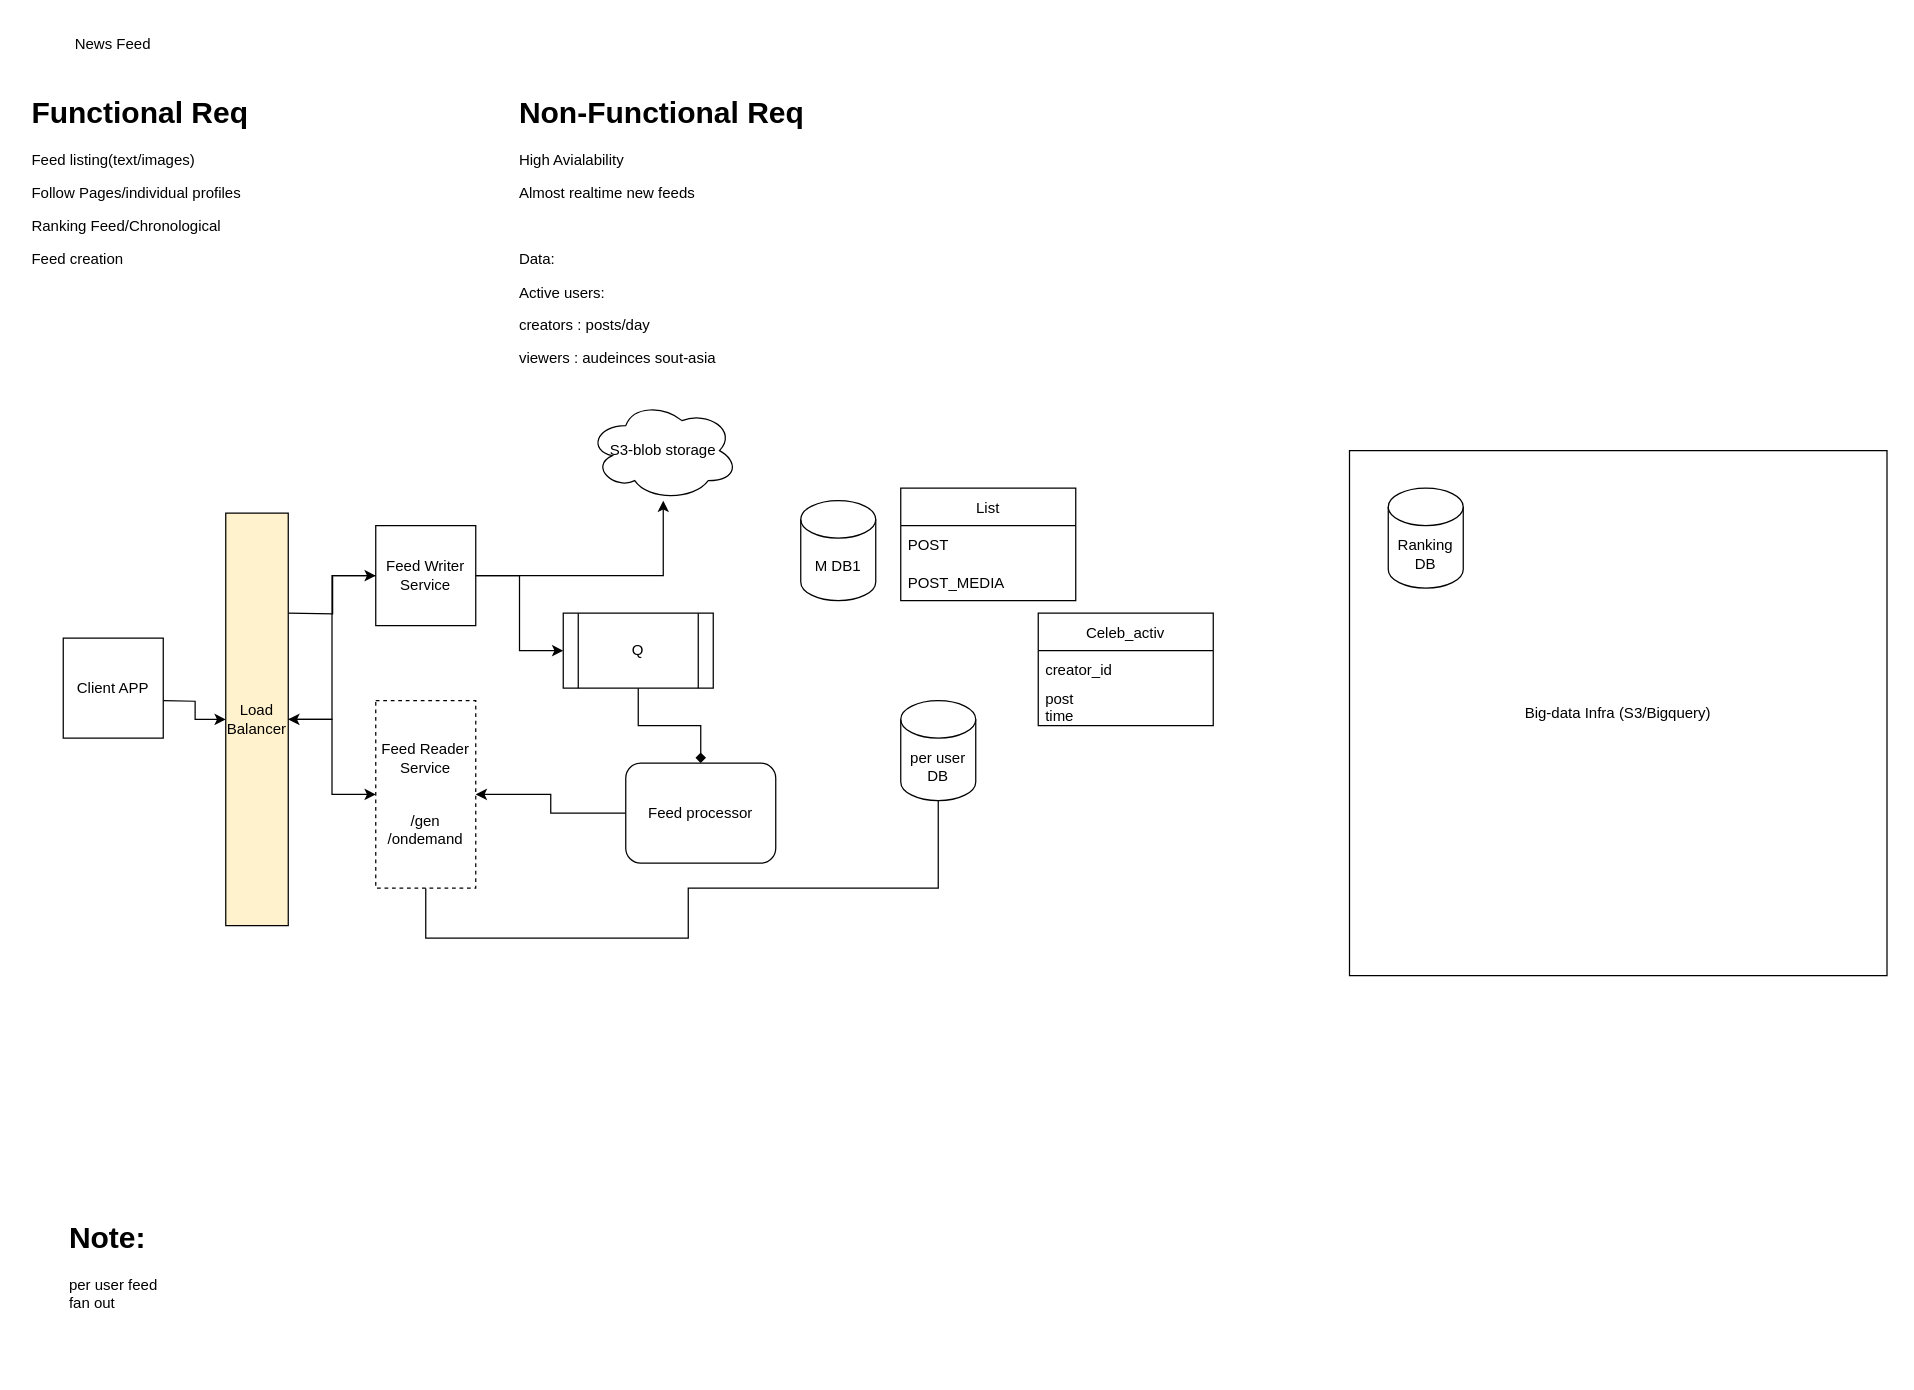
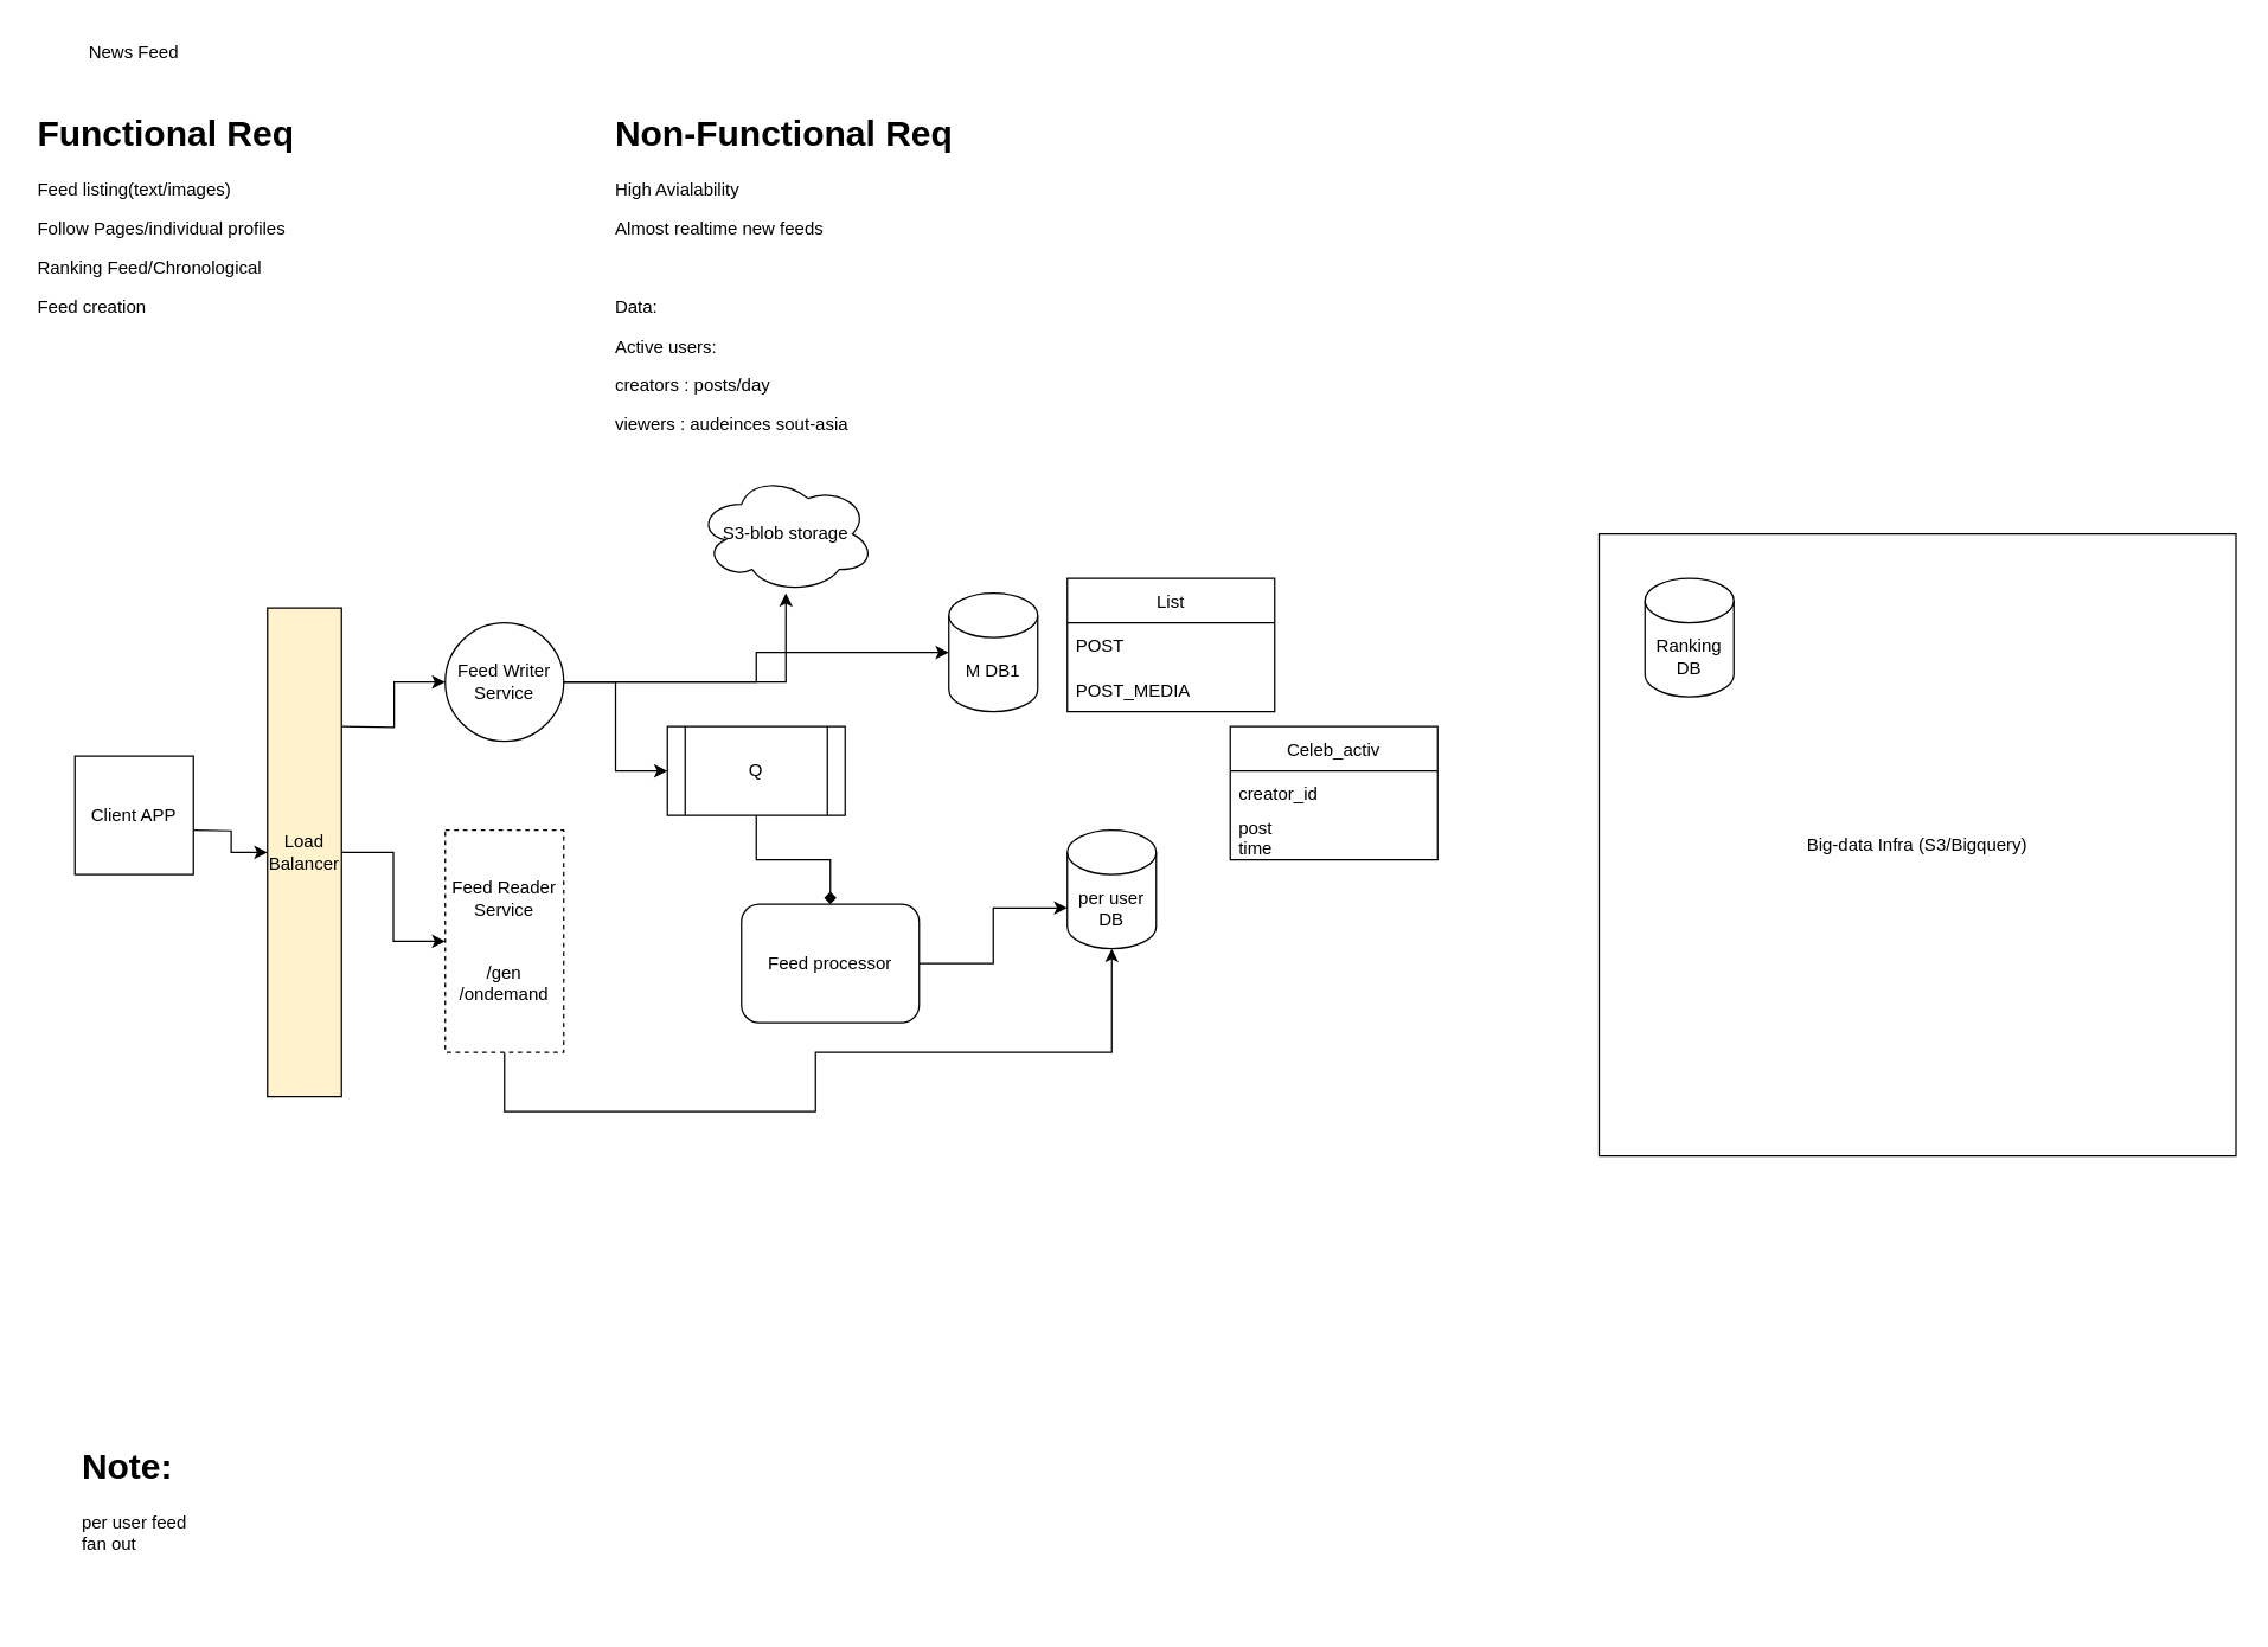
  <mxCell id="0" />
  <mxCell id="1" parent="0" />
  <mxCell id="2" value="News Feed" style="text;html=1;strokeColor=none;fillColor=none;align=center;verticalAlign=middle;whiteSpace=wrap;rounded=0;" vertex="1" parent="1"><mxGeometry x="50" y="20" width="80" height="30" as="geometry" /></mxCell>
  <mxCell id="3" value="&lt;h1&gt;Functional Req&lt;/h1&gt;&lt;p&gt;Feed listing(text/images)&lt;/p&gt;&lt;p&gt;Follow Pages/individual profiles&lt;/p&gt;&lt;p&gt;Ranking Feed/Chronological&lt;/p&gt;&lt;p&gt;Feed creation&lt;/p&gt;&lt;p&gt;&lt;br&gt;&lt;/p&gt;" style="text;html=1;strokeColor=none;fillColor=none;spacing=5;spacingTop=-20;whiteSpace=wrap;overflow=hidden;rounded=0;" vertex="1" parent="1"><mxGeometry x="20" y="70" width="260" height="200" as="geometry" /></mxCell>
  <mxCell id="4" value="&lt;h1&gt;Non-Functional Req&lt;/h1&gt;&lt;p&gt;High Avialability&lt;/p&gt;&lt;p&gt;Almost realtime new feeds&lt;/p&gt;&lt;p&gt;&lt;br&gt;&lt;/p&gt;&lt;p&gt;Data:&lt;/p&gt;&lt;p&gt;Active users:&lt;/p&gt;&lt;p&gt;creators : posts/day&amp;nbsp;&lt;/p&gt;&lt;p&gt;viewers : audeinces sout-asia&lt;/p&gt;&lt;p&gt;&lt;br&gt;&lt;/p&gt;&lt;p&gt;&lt;br&gt;&lt;/p&gt;" style="text;html=1;strokeColor=none;fillColor=none;spacing=5;spacingTop=-20;whiteSpace=wrap;overflow=hidden;rounded=0;" vertex="1" parent="1"><mxGeometry x="410" y="70" width="300" height="240" as="geometry" /></mxCell>
  <mxCell id="5" value="" style="edgeStyle=orthogonalEdgeStyle;rounded=0;orthogonalLoop=1;jettySize=auto;html=1;" edge="1" parent="1" source="8" target="17"><mxGeometry relative="1" as="geometry" /></mxCell>
- <mxCell id="6" style="edgeStyle=orthogonalEdgeStyle;rounded=0;orthogonalLoop=1;jettySize=auto;html=1;" edge="1" parent="1" source="8" target="14"><mxGeometry relative="1" as="geometry" /></mxCell>
+ <mxCell id="6" style="edgeStyle=orthogonalEdgeStyle;rounded=0;orthogonalLoop=1;jettySize=auto;html=1;" edge="1" parent="1" source="8" target="15"><mxGeometry relative="1" as="geometry" /></mxCell>
  <mxCell id="7" style="edgeStyle=orthogonalEdgeStyle;rounded=0;orthogonalLoop=1;jettySize=auto;html=1;" edge="1" parent="1" source="8" target="26"><mxGeometry relative="1" as="geometry" /></mxCell>
- <mxCell id="8" value="Feed Writer Service" style="whiteSpace=wrap;html=1;aspect=fixed;" vertex="1" parent="1"><mxGeometry x="300" y="420" width="80" height="80" as="geometry" /></mxCell>
+ <mxCell id="8" value="Feed Writer Service" style="ellipse;whiteSpace=wrap;html=1;aspect=fixed;" vertex="1" parent="1"><mxGeometry x="300" y="420" width="80" height="80" as="geometry" /></mxCell>
  <mxCell id="9" value="" style="edgeStyle=orthogonalEdgeStyle;rounded=0;orthogonalLoop=1;jettySize=auto;html=1;" edge="1" parent="1" target="14"><mxGeometry relative="1" as="geometry"><mxPoint x="130" y="560" as="sourcePoint" /></mxGeometry></mxCell>
  <mxCell id="10" value="Client APP" style="whiteSpace=wrap;html=1;aspect=fixed;" vertex="1" parent="1"><mxGeometry x="50" y="510" width="80" height="80" as="geometry" /></mxCell>
- <mxCell id="11" style="edgeStyle=orthogonalEdgeStyle;rounded=0;orthogonalLoop=1;jettySize=auto;html=1;entryX=0.5;entryY=1;entryDx=0;entryDy=0;entryPerimeter=0;endArrow=none;" edge="1" parent="1" source="12" target="22"><mxGeometry relative="1" as="geometry"><Array as="points"><mxPoint x="340" y="750" /><mxPoint x="550" y="750" /><mxPoint x="550" y="710" /><mxPoint x="750" y="710" /></Array></mxGeometry></mxCell>
+ <mxCell id="11" style="edgeStyle=orthogonalEdgeStyle;rounded=0;orthogonalLoop=1;jettySize=auto;html=1;entryX=0.5;entryY=1;entryDx=0;entryDy=0;entryPerimeter=0;" edge="1" parent="1" source="12" target="22"><mxGeometry relative="1" as="geometry"><Array as="points"><mxPoint x="340" y="750" /><mxPoint x="550" y="750" /><mxPoint x="550" y="710" /><mxPoint x="750" y="710" /></Array></mxGeometry></mxCell>
  <mxCell id="12" value="Feed Reader Service&lt;br&gt;&lt;br&gt;&lt;br&gt;/gen&lt;br&gt;/ondemand" style="rounded=0;whiteSpace=wrap;html=1;dashed=1;" vertex="1" parent="1"><mxGeometry x="300" y="560" width="80" height="150" as="geometry" /></mxCell>
  <mxCell id="13" value="" style="edgeStyle=orthogonalEdgeStyle;rounded=0;orthogonalLoop=1;jettySize=auto;html=1;" edge="1" parent="1" source="14" target="12"><mxGeometry relative="1" as="geometry" /></mxCell>
  <mxCell id="14" value="Load Balancer" style="rounded=0;whiteSpace=wrap;html=1;fillColor=#fff2cc;" vertex="1" parent="1"><mxGeometry x="180" y="410" width="50" height="330" as="geometry" /></mxCell>
  <mxCell id="15" value="M DB1" style="shape=cylinder3;whiteSpace=wrap;html=1;boundedLbl=1;backgroundOutline=1;size=15;" vertex="1" parent="1"><mxGeometry x="640" y="400" width="60" height="80" as="geometry" /></mxCell>
  <mxCell id="16" style="edgeStyle=orthogonalEdgeStyle;rounded=0;orthogonalLoop=1;jettySize=auto;html=1;endArrow=diamond;" edge="1" parent="1" source="17" target="19"><mxGeometry relative="1" as="geometry" /></mxCell>
  <mxCell id="17" value="Q" style="shape=process;whiteSpace=wrap;html=1;backgroundOutline=1;" vertex="1" parent="1"><mxGeometry x="450" y="490" width="120" height="60" as="geometry" /></mxCell>
- <mxCell id="18" style="edgeStyle=orthogonalEdgeStyle;rounded=0;orthogonalLoop=1;jettySize=auto;html=1;" edge="1" parent="1" source="19" target="12"><mxGeometry relative="1" as="geometry" /></mxCell>
+ <mxCell id="18" style="edgeStyle=orthogonalEdgeStyle;rounded=0;orthogonalLoop=1;jettySize=auto;html=1;entryX=0;entryY=0;entryDx=0;entryDy=52.5;entryPerimeter=0;" edge="1" parent="1" source="19" target="22"><mxGeometry relative="1" as="geometry" /></mxCell>
  <mxCell id="19" value="Feed processor" style="rounded=1;whiteSpace=wrap;html=1;" vertex="1" parent="1"><mxGeometry x="500" y="610" width="120" height="80" as="geometry" /></mxCell>
  <mxCell id="20" value="&lt;h1&gt;Note:&lt;/h1&gt;&lt;div&gt;per user feed&lt;/div&gt;&lt;div&gt;fan out&lt;/div&gt;&lt;div&gt;&lt;br&gt;&lt;/div&gt;" style="text;html=1;strokeColor=none;fillColor=none;spacing=5;spacingTop=-20;whiteSpace=wrap;overflow=hidden;rounded=0;" vertex="1" parent="1"><mxGeometry x="50" y="970" width="190" height="120" as="geometry" /></mxCell>
  <mxCell id="21" value="" style="edgeStyle=orthogonalEdgeStyle;rounded=0;orthogonalLoop=1;jettySize=auto;html=1;entryX=0;entryY=0.5;entryDx=0;entryDy=0;" edge="1" parent="1" target="8"><mxGeometry relative="1" as="geometry"><mxPoint x="230" y="490" as="sourcePoint" /><mxPoint x="300" y="550" as="targetPoint" /></mxGeometry></mxCell>
  <mxCell id="22" value="per user DB" style="shape=cylinder3;whiteSpace=wrap;html=1;boundedLbl=1;backgroundOutline=1;size=15;" vertex="1" parent="1"><mxGeometry x="720" y="560" width="60" height="80" as="geometry" /></mxCell>
  <mxCell id="23" value="List" style="swimlane;fontStyle=0;childLayout=stackLayout;horizontal=1;startSize=30;horizontalStack=0;resizeParent=1;resizeParentMax=0;resizeLast=0;collapsible=1;marginBottom=0;" vertex="1" parent="1"><mxGeometry x="720" y="390" width="140" height="90" as="geometry" /></mxCell>
  <mxCell id="24" value="POST" style="text;strokeColor=none;fillColor=none;align=left;verticalAlign=middle;spacingLeft=4;spacingRight=4;overflow=hidden;points=[[0,0.5],[1,0.5]];portConstraint=eastwest;rotatable=0;" vertex="1" parent="23"><mxGeometry y="30" width="140" height="30" as="geometry" /></mxCell>
  <mxCell id="25" value="POST_MEDIA" style="text;strokeColor=none;fillColor=none;align=left;verticalAlign=middle;spacingLeft=4;spacingRight=4;overflow=hidden;points=[[0,0.5],[1,0.5]];portConstraint=eastwest;rotatable=0;" vertex="1" parent="23"><mxGeometry y="60" width="140" height="30" as="geometry" /></mxCell>
  <mxCell id="26" value="S3-blob storage" style="ellipse;shape=cloud;whiteSpace=wrap;html=1;" vertex="1" parent="1"><mxGeometry x="470" y="320" width="120" height="80" as="geometry" /></mxCell>
  <mxCell id="27" value="Celeb_activ" style="swimlane;fontStyle=0;childLayout=stackLayout;horizontal=1;startSize=30;horizontalStack=0;resizeParent=1;resizeParentMax=0;resizeLast=0;collapsible=1;marginBottom=0;" vertex="1" parent="1"><mxGeometry x="830" y="490" width="140" height="90" as="geometry" /></mxCell>
  <mxCell id="28" value="creator_id" style="text;strokeColor=none;fillColor=none;align=left;verticalAlign=middle;spacingLeft=4;spacingRight=4;overflow=hidden;points=[[0,0.5],[1,0.5]];portConstraint=eastwest;rotatable=0;" vertex="1" parent="27"><mxGeometry y="30" width="140" height="30" as="geometry" /></mxCell>
  <mxCell id="29" value="post&#10;time" style="text;strokeColor=none;fillColor=none;align=left;verticalAlign=middle;spacingLeft=4;spacingRight=4;overflow=hidden;points=[[0,0.5],[1,0.5]];portConstraint=eastwest;rotatable=0;" vertex="1" parent="27"><mxGeometry y="60" width="140" height="30" as="geometry" /></mxCell>
  <mxCell id="30" value="Big-data Infra (S3/Bigquery)" style="rounded=0;whiteSpace=wrap;html=1;" vertex="1" parent="1"><mxGeometry x="1079" y="360" width="430" height="420" as="geometry" /></mxCell>
  <mxCell id="31" value="Ranking DB" style="shape=cylinder3;whiteSpace=wrap;html=1;boundedLbl=1;backgroundOutline=1;size=15;" vertex="1" parent="1"><mxGeometry x="1110" y="390" width="60" height="80" as="geometry" /></mxCell>
